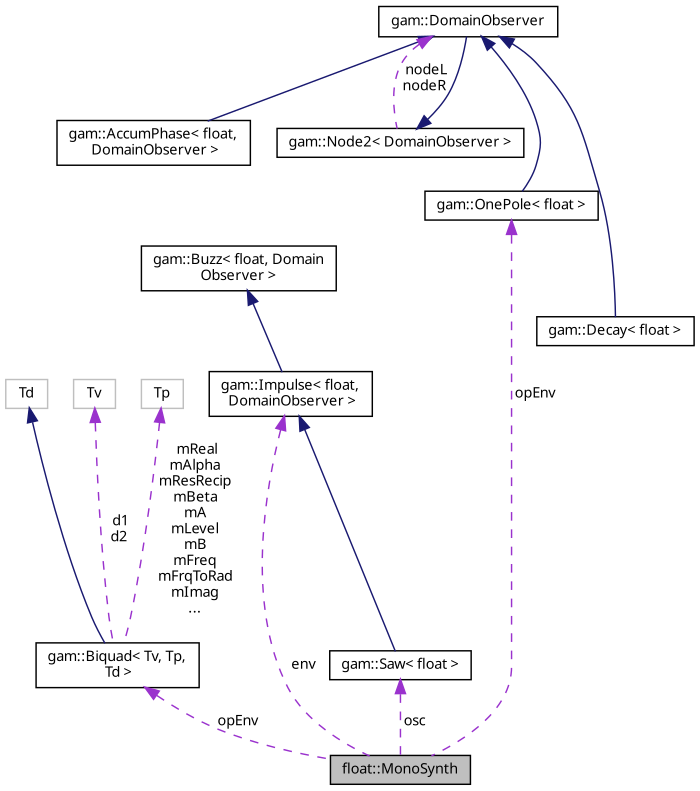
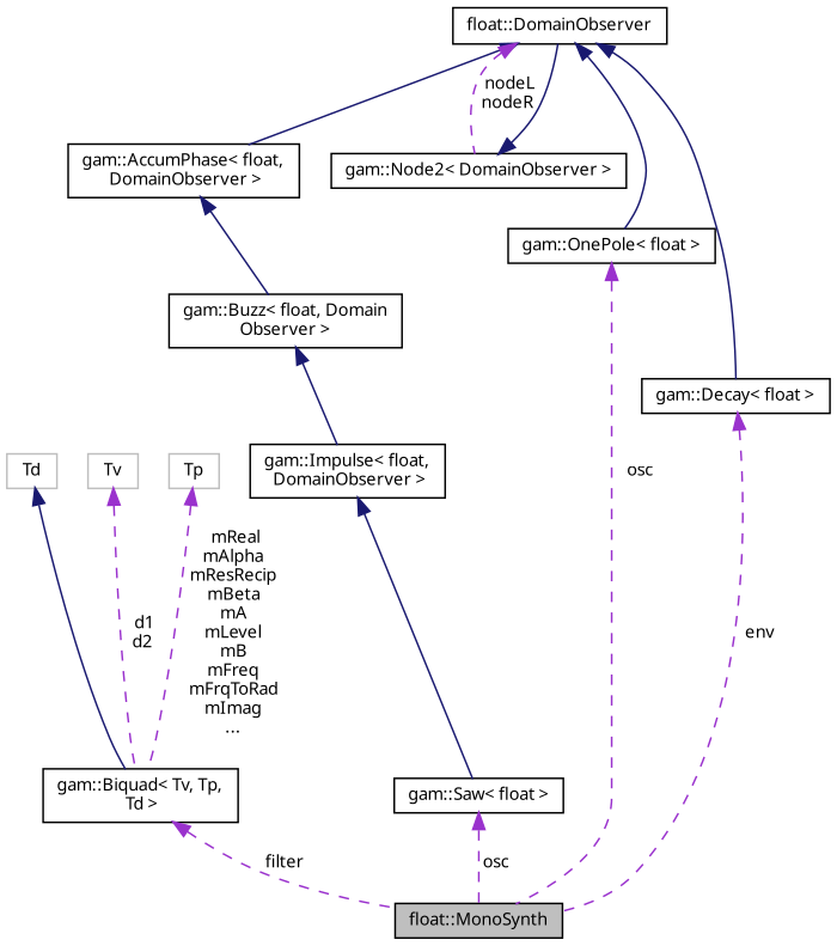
  digraph {
    rankdir=TB
    node [color=black fontname="FreeSans.ttf" fontsize=10 shape=record]
    edge [color=midnightblue dir=back fontname="FreeSans.ttf" fontsize=10 labelfontname="FreeSans.ttf" labelfontsize=10 style=solid]
    n1 [fillcolor=grey75 fontcolor=black height=0.2 label="float::MonoSynth" style=filled width=0.4]
    n2 [height=0.2 label="gam::Biquad\< Tv, Tp,\l Td \>" width=0.4]
    n3 [color=grey75 height=0.2 label=Td width=0.4]
    n4 [color=grey75 height=0.2 label=Tv width=0.4]
    n5 [color=grey75 height=0.2 label=Tp width=0.4]
    n6 [height=0.2 label="gam::Saw\< float \>" width=0.4]
    n7 [height=0.2 label="gam::Impulse\< float,\l DomainObserver \>" width=0.4]
    n8 [height=0.2 label="gam::Buzz\< float, Domain\lObserver \>" width=0.4]
    n9 [height=0.2 label="gam::AccumPhase\< float,\l DomainObserver \>" width=0.4]
-   n10 [height=0.2 label="gam::DomainObserver" width=0.4]
+   n10 [height=0.2 label="float::DomainObserver" width=0.4]
    n11 [height=0.2 label="gam::Node2\< DomainObserver \>" width=0.4]
    n12 [height=0.2 label="gam::OnePole\< float \>" width=0.4]
    n13 [height=0.2 label="gam::Decay\< float \>" width=0.4]
-   n2 -> n1 [color=darkorchid3 label=" opEnv" style=dashed]
+   n2 -> n1 [color=darkorchid3 label=" filter" style=dashed]
    n3 -> n2
    n4 -> n2 [color=darkorchid3 label=" d1\nd2" style=dashed]
    n5 -> n2 [color=darkorchid3 label=" mReal\nmAlpha\nmResRecip\nmBeta\nmA\nmLevel\nmB\nmFreq\nmFrqToRad\nmImag\n..." style=dashed]
    n6 -> n1 [color=darkorchid3 label=" osc" style=dashed]
    n7 -> n6
    n8 -> n7
+   n9 -> n8
    n10 -> n9
    n10 -> n11 [color=darkorchid3 label=" nodeL\nnodeR" style=dashed]
    n10 -> n12
    n10 -> n13
    n11 -> n10
-   n12 -> n1 [color=darkorchid3 label=" opEnv" style=dashed]
-   n7 -> n1 [color=darkorchid3 label=" env" style=dashed]
+   n12 -> n1 [color=darkorchid3 label=" osc" style=dashed]
+   n13 -> n1 [color=darkorchid3 label=" env" style=dashed]
  }
